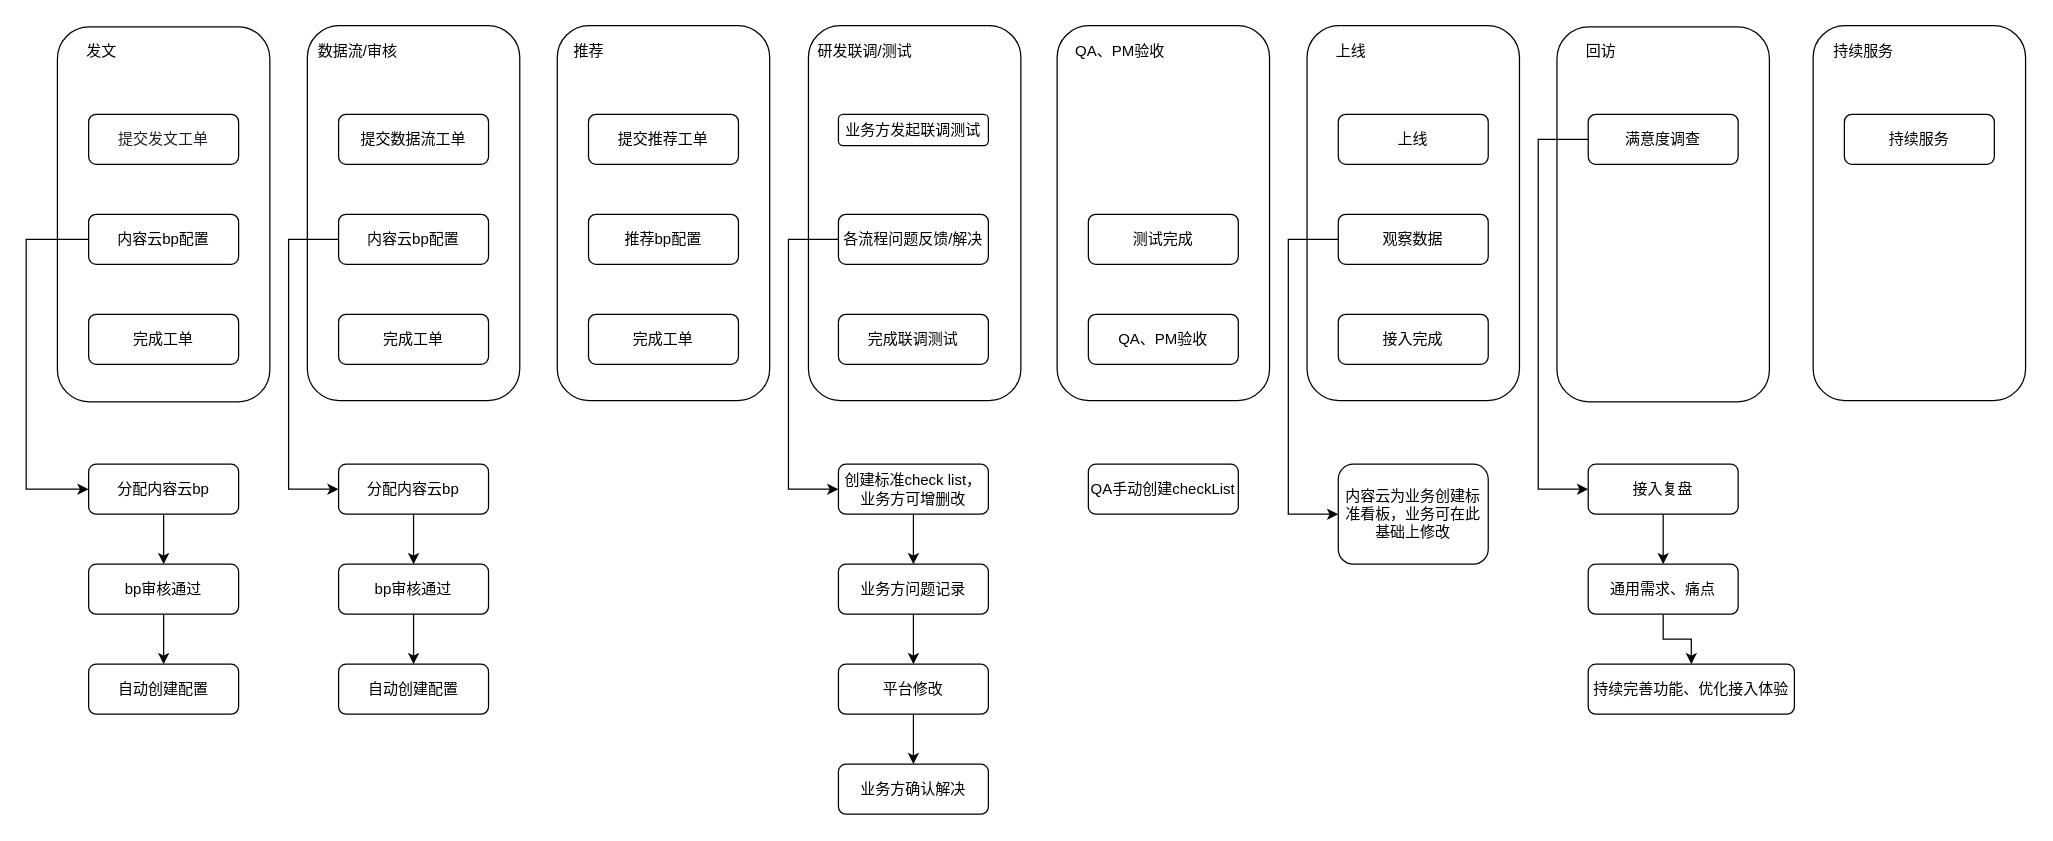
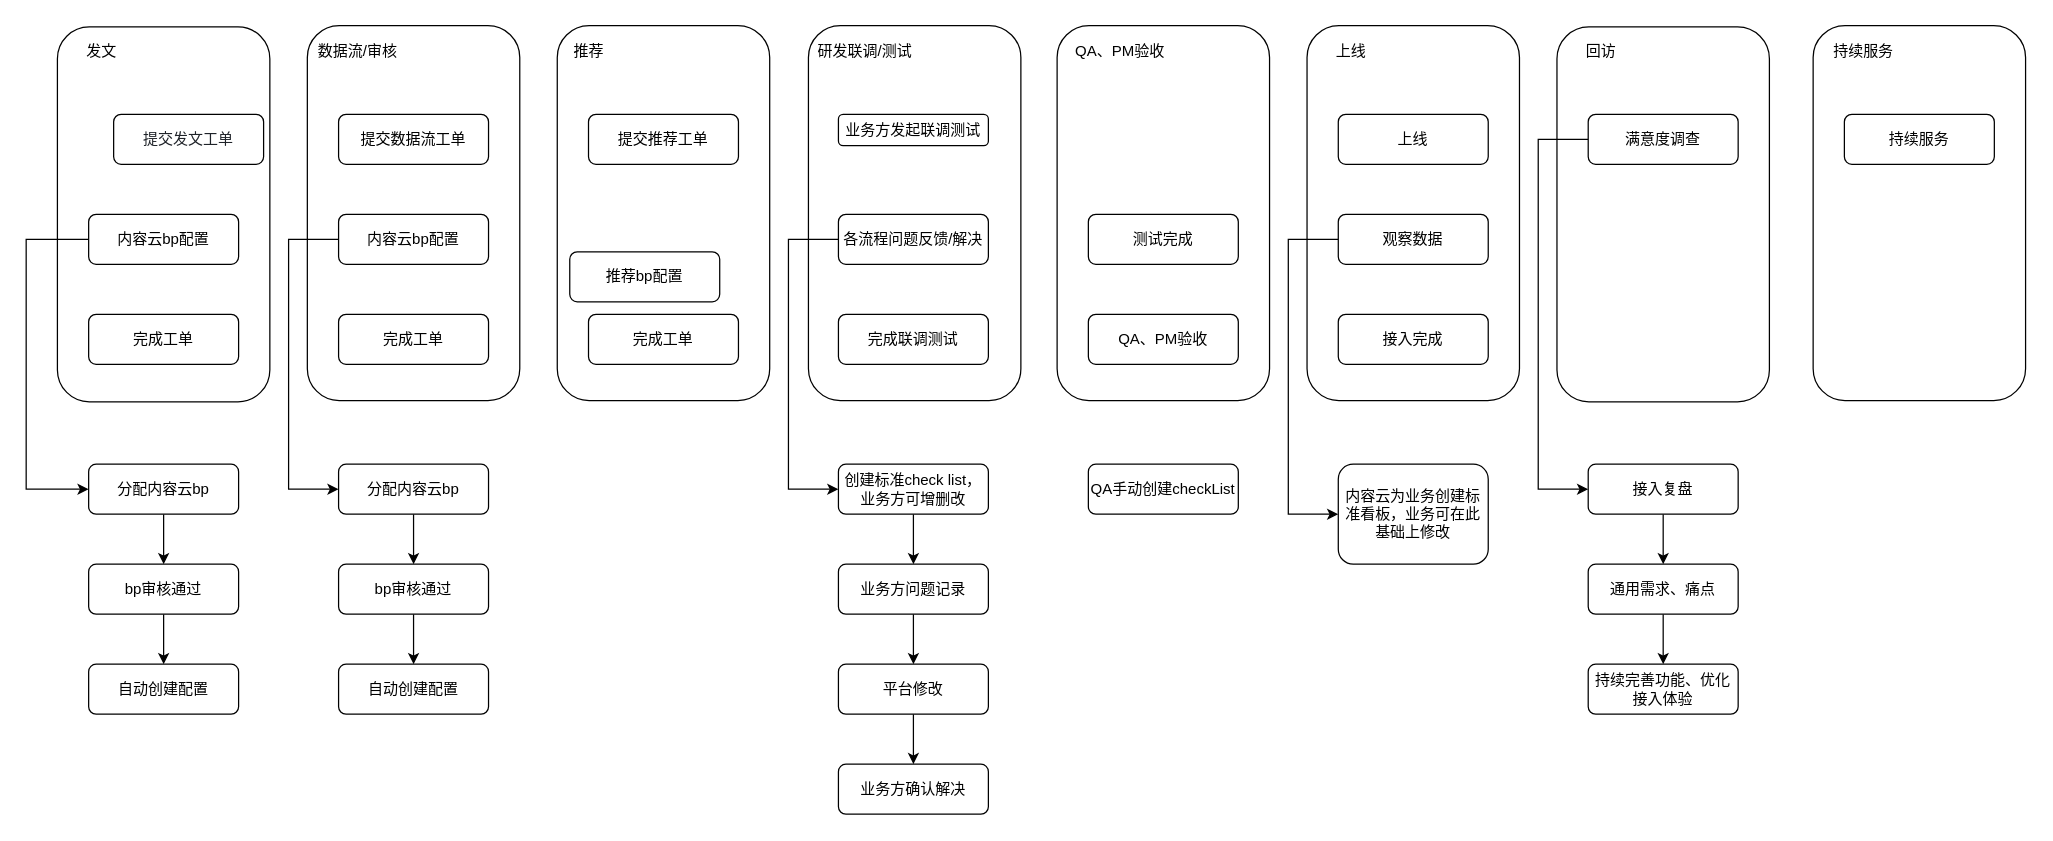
  <mxCell id="0" />
  <mxCell id="1" parent="0" />
  <mxCell id="2" value="" style="rounded=1;whiteSpace=wrap;html=1;" vertex="1" parent="1"><mxGeometry x="1245" y="21" width="170" height="300" as="geometry" /></mxCell>
  <mxCell id="3" value="" style="rounded=1;whiteSpace=wrap;html=1;" vertex="1" parent="1"><mxGeometry x="1045" y="20" width="170" height="300" as="geometry" /></mxCell>
  <mxCell id="4" value="" style="rounded=1;whiteSpace=wrap;html=1;" vertex="1" parent="1"><mxGeometry x="646" y="20" width="170" height="300" as="geometry" /></mxCell>
  <mxCell id="5" value="" style="rounded=1;whiteSpace=wrap;html=1;" vertex="1" parent="1"><mxGeometry x="845" y="20" width="170" height="300" as="geometry" /></mxCell>
  <mxCell id="6" value="" style="rounded=1;whiteSpace=wrap;html=1;" vertex="1" parent="1"><mxGeometry x="445" y="20" width="170" height="300" as="geometry" /></mxCell>
  <mxCell id="7" value="" style="rounded=1;whiteSpace=wrap;html=1;" vertex="1" parent="1"><mxGeometry x="245" y="20" width="170" height="300" as="geometry" /></mxCell>
  <mxCell id="8" value="" style="rounded=1;whiteSpace=wrap;html=1;" vertex="1" parent="1"><mxGeometry x="45" y="21" width="170" height="300" as="geometry" /></mxCell>
- <mxCell id="9" value="&lt;p style=&quot;background-color: rgba(0 , 0 , 0 , 0) ; line-height: 26.88px ; color: rgb(31 , 35 , 41)&quot;&gt;&lt;font style=&quot;font-size: 12px&quot;&gt;提交发文工单&lt;/font&gt;&lt;/p&gt;" style="rounded=1;whiteSpace=wrap;html=1;" vertex="1" parent="1"><mxGeometry x="70" y="91" width="120" height="40" as="geometry" /></mxCell>
+ <mxCell id="9" value="&lt;p style=&quot;background-color: rgba(0 , 0 , 0 , 0) ; line-height: 26.88px ; color: rgb(31 , 35 , 41)&quot;&gt;&lt;font style=&quot;font-size: 12px&quot;&gt;提交发文工单&lt;/font&gt;&lt;/p&gt;" style="rounded=1;whiteSpace=wrap;html=1;" vertex="1" parent="1"><mxGeometry x="90" y="91" width="120" height="40" as="geometry" /></mxCell>
  <mxCell id="10" value="提交数据流工单" style="rounded=1;whiteSpace=wrap;html=1;" vertex="1" parent="1"><mxGeometry x="270" y="91" width="120" height="40" as="geometry" /></mxCell>
  <mxCell id="11" style="edgeStyle=orthogonalEdgeStyle;rounded=0;orthogonalLoop=1;jettySize=auto;html=1;entryX=0;entryY=0.5;entryDx=0;entryDy=0;exitX=0;exitY=0.5;exitDx=0;exitDy=0;" edge="1" parent="1" source="12" target="43"><mxGeometry relative="1" as="geometry"><mxPoint x="10" y="401" as="targetPoint" /><Array as="points"><mxPoint x="20" y="191" /><mxPoint x="20" y="391" /></Array></mxGeometry></mxCell>
  <mxCell id="12" value="内容云bp配置" style="rounded=1;whiteSpace=wrap;html=1;" vertex="1" parent="1"><mxGeometry x="70" y="171" width="120" height="40" as="geometry" /></mxCell>
  <mxCell id="13" style="edgeStyle=orthogonalEdgeStyle;rounded=0;orthogonalLoop=1;jettySize=auto;html=1;entryX=0;entryY=0.5;entryDx=0;entryDy=0;exitX=0;exitY=0.5;exitDx=0;exitDy=0;" edge="1" parent="1" source="14" target="48"><mxGeometry relative="1" as="geometry"><Array as="points"><mxPoint x="230" y="191" /><mxPoint x="230" y="391" /></Array></mxGeometry></mxCell>
  <mxCell id="14" value="内容云bp配置" style="rounded=1;whiteSpace=wrap;html=1;" vertex="1" parent="1"><mxGeometry x="270" y="171" width="120" height="40" as="geometry" /></mxCell>
  <mxCell id="15" value="完成工单" style="rounded=1;whiteSpace=wrap;html=1;" vertex="1" parent="1"><mxGeometry x="70" y="251" width="120" height="40" as="geometry" /></mxCell>
  <mxCell id="16" value="完成工单" style="rounded=1;whiteSpace=wrap;html=1;" vertex="1" parent="1"><mxGeometry x="270" y="251" width="120" height="40" as="geometry" /></mxCell>
  <mxCell id="17" value="提交推荐工单" style="rounded=1;whiteSpace=wrap;html=1;" vertex="1" parent="1"><mxGeometry x="470" y="91" width="120" height="40" as="geometry" /></mxCell>
- <mxCell id="18" value="推荐bp配置" style="rounded=1;whiteSpace=wrap;html=1;" vertex="1" parent="1"><mxGeometry x="470" y="171" width="120" height="40" as="geometry" /></mxCell>
+ <mxCell id="18" value="推荐bp配置" style="rounded=1;whiteSpace=wrap;html=1;" vertex="1" parent="1"><mxGeometry x="455" y="201" width="120" height="40" as="geometry" /></mxCell>
  <mxCell id="19" value="完成工单" style="rounded=1;whiteSpace=wrap;html=1;" vertex="1" parent="1"><mxGeometry x="470" y="251" width="120" height="40" as="geometry" /></mxCell>
  <mxCell id="20" style="edgeStyle=orthogonalEdgeStyle;rounded=0;orthogonalLoop=1;jettySize=auto;html=1;entryX=0;entryY=0.5;entryDx=0;entryDy=0;exitX=0;exitY=0.5;exitDx=0;exitDy=0;" edge="1" parent="1" source="22" target="53"><mxGeometry relative="1" as="geometry"><Array as="points"><mxPoint x="630" y="191" /><mxPoint x="630" y="391" /></Array></mxGeometry></mxCell>
  <mxCell id="21" value="业务方发起联调测试" style="rounded=1;whiteSpace=wrap;html=1;" vertex="1" parent="1"><mxGeometry x="670" y="91" width="120" height="25" as="geometry" /></mxCell>
  <mxCell id="22" value="各流程问题反馈/解决" style="rounded=1;whiteSpace=wrap;html=1;" vertex="1" parent="1"><mxGeometry x="670" y="171" width="120" height="40" as="geometry" /></mxCell>
  <mxCell id="23" value="完成联调测试" style="rounded=1;whiteSpace=wrap;html=1;" vertex="1" parent="1"><mxGeometry x="670" y="251" width="120" height="40" as="geometry" /></mxCell>
  <mxCell id="24" value="测试完成" style="rounded=1;whiteSpace=wrap;html=1;" vertex="1" parent="1"><mxGeometry x="870" y="171" width="120" height="40" as="geometry" /></mxCell>
  <mxCell id="25" value="QA、PM验收" style="rounded=1;whiteSpace=wrap;html=1;" vertex="1" parent="1"><mxGeometry x="870" y="251" width="120" height="40" as="geometry" /></mxCell>
  <mxCell id="26" value="上线" style="rounded=1;whiteSpace=wrap;html=1;" vertex="1" parent="1"><mxGeometry x="1070" y="91" width="120" height="40" as="geometry" /></mxCell>
  <mxCell id="27" style="edgeStyle=orthogonalEdgeStyle;rounded=0;orthogonalLoop=1;jettySize=auto;html=1;exitX=0;exitY=0.5;exitDx=0;exitDy=0;entryX=0;entryY=0.5;entryDx=0;entryDy=0;" edge="1" parent="1" source="28" target="60"><mxGeometry relative="1" as="geometry"><Array as="points"><mxPoint x="1030" y="191" /><mxPoint x="1030" y="411" /></Array></mxGeometry></mxCell>
  <mxCell id="28" value="观察数据" style="rounded=1;whiteSpace=wrap;html=1;" vertex="1" parent="1"><mxGeometry x="1070" y="171" width="120" height="40" as="geometry" /></mxCell>
  <mxCell id="29" value="接入完成" style="rounded=1;whiteSpace=wrap;html=1;" vertex="1" parent="1"><mxGeometry x="1070" y="251" width="120" height="40" as="geometry" /></mxCell>
  <mxCell id="30" style="edgeStyle=orthogonalEdgeStyle;rounded=0;orthogonalLoop=1;jettySize=auto;html=1;entryX=0;entryY=0.5;entryDx=0;entryDy=0;exitX=0;exitY=0.5;exitDx=0;exitDy=0;" edge="1" parent="1" source="31" target="62"><mxGeometry relative="1" as="geometry"><Array as="points"><mxPoint x="1230" y="111" /><mxPoint x="1230" y="391" /></Array></mxGeometry></mxCell>
  <mxCell id="31" value="满意度调查" style="rounded=1;whiteSpace=wrap;html=1;" vertex="1" parent="1"><mxGeometry x="1270" y="91" width="120" height="40" as="geometry" /></mxCell>
  <mxCell id="32" value="发文" style="text;html=1;align=center;verticalAlign=middle;resizable=0;points=[];autosize=1;" vertex="1" parent="1"><mxGeometry x="60" y="31" width="40" height="20" as="geometry" /></mxCell>
  <mxCell id="33" value="" style="rounded=1;whiteSpace=wrap;html=1;" vertex="1" parent="1"><mxGeometry x="1450" y="20" width="170" height="300" as="geometry" /></mxCell>
  <mxCell id="34" value="持续服务" style="rounded=1;whiteSpace=wrap;html=1;" vertex="1" parent="1"><mxGeometry x="1475" y="91" width="120" height="40" as="geometry" /></mxCell>
  <mxCell id="35" value="数据流/审核" style="text;html=1;align=center;verticalAlign=middle;resizable=0;points=[];autosize=1;" vertex="1" parent="1"><mxGeometry x="245" y="31" width="80" height="20" as="geometry" /></mxCell>
  <mxCell id="36" value="推荐" style="text;html=1;align=center;verticalAlign=middle;resizable=0;points=[];autosize=1;" vertex="1" parent="1"><mxGeometry x="450" y="31" width="40" height="20" as="geometry" /></mxCell>
  <mxCell id="37" value="研发联调/测试" style="text;html=1;align=center;verticalAlign=middle;resizable=0;points=[];autosize=1;" vertex="1" parent="1"><mxGeometry x="646" y="31" width="90" height="20" as="geometry" /></mxCell>
  <mxCell id="38" value="QA、PM验收" style="text;html=1;align=center;verticalAlign=middle;resizable=0;points=[];autosize=1;" vertex="1" parent="1"><mxGeometry x="850" y="31" width="90" height="20" as="geometry" /></mxCell>
  <mxCell id="39" value="上线" style="text;html=1;align=center;verticalAlign=middle;resizable=0;points=[];autosize=1;" vertex="1" parent="1"><mxGeometry x="1060" y="31" width="40" height="20" as="geometry" /></mxCell>
  <mxCell id="40" value="回访" style="text;html=1;align=center;verticalAlign=middle;resizable=0;points=[];autosize=1;" vertex="1" parent="1"><mxGeometry x="1260" y="31" width="40" height="20" as="geometry" /></mxCell>
  <mxCell id="41" value="持续服务" style="text;html=1;align=center;verticalAlign=middle;resizable=0;points=[];autosize=1;" vertex="1" parent="1"><mxGeometry x="1460" y="31" width="60" height="20" as="geometry" /></mxCell>
  <mxCell id="42" style="edgeStyle=orthogonalEdgeStyle;rounded=0;orthogonalLoop=1;jettySize=auto;html=1;entryX=0.5;entryY=0;entryDx=0;entryDy=0;" edge="1" parent="1" source="43" target="45"><mxGeometry relative="1" as="geometry" /></mxCell>
  <mxCell id="43" value="分配内容云bp" style="rounded=1;whiteSpace=wrap;html=1;" vertex="1" parent="1"><mxGeometry x="70" y="371" width="120" height="40" as="geometry" /></mxCell>
  <mxCell id="44" style="edgeStyle=orthogonalEdgeStyle;rounded=0;orthogonalLoop=1;jettySize=auto;html=1;entryX=0.5;entryY=0;entryDx=0;entryDy=0;" edge="1" parent="1" source="45" target="46"><mxGeometry relative="1" as="geometry" /></mxCell>
  <mxCell id="45" value="bp审核通过" style="rounded=1;whiteSpace=wrap;html=1;" vertex="1" parent="1"><mxGeometry x="70" y="451" width="120" height="40" as="geometry" /></mxCell>
  <mxCell id="46" value="自动创建配置" style="rounded=1;whiteSpace=wrap;html=1;" vertex="1" parent="1"><mxGeometry x="70" y="531" width="120" height="40" as="geometry" /></mxCell>
  <mxCell id="47" style="edgeStyle=orthogonalEdgeStyle;rounded=0;orthogonalLoop=1;jettySize=auto;html=1;entryX=0.5;entryY=0;entryDx=0;entryDy=0;" edge="1" parent="1" source="48" target="50"><mxGeometry relative="1" as="geometry" /></mxCell>
  <mxCell id="48" value="分配内容云bp" style="rounded=1;whiteSpace=wrap;html=1;" vertex="1" parent="1"><mxGeometry x="270" y="371" width="120" height="40" as="geometry" /></mxCell>
  <mxCell id="49" style="edgeStyle=orthogonalEdgeStyle;rounded=0;orthogonalLoop=1;jettySize=auto;html=1;entryX=0.5;entryY=0;entryDx=0;entryDy=0;" edge="1" parent="1" source="50" target="51"><mxGeometry relative="1" as="geometry" /></mxCell>
  <mxCell id="50" value="bp审核通过" style="rounded=1;whiteSpace=wrap;html=1;" vertex="1" parent="1"><mxGeometry x="270" y="451" width="120" height="40" as="geometry" /></mxCell>
  <mxCell id="51" value="自动创建配置" style="rounded=1;whiteSpace=wrap;html=1;" vertex="1" parent="1"><mxGeometry x="270" y="531" width="120" height="40" as="geometry" /></mxCell>
  <mxCell id="52" style="edgeStyle=orthogonalEdgeStyle;rounded=0;orthogonalLoop=1;jettySize=auto;html=1;entryX=0.5;entryY=0;entryDx=0;entryDy=0;" edge="1" parent="1" source="53" target="55"><mxGeometry relative="1" as="geometry" /></mxCell>
  <mxCell id="53" value="创建标准check list，业务方可增删改" style="rounded=1;whiteSpace=wrap;html=1;" vertex="1" parent="1"><mxGeometry x="670" y="371" width="120" height="40" as="geometry" /></mxCell>
  <mxCell id="54" style="edgeStyle=orthogonalEdgeStyle;rounded=0;orthogonalLoop=1;jettySize=auto;html=1;entryX=0.5;entryY=0;entryDx=0;entryDy=0;" edge="1" parent="1" source="55" target="57"><mxGeometry relative="1" as="geometry" /></mxCell>
  <mxCell id="55" value="业务方问题记录" style="rounded=1;whiteSpace=wrap;html=1;" vertex="1" parent="1"><mxGeometry x="670" y="451" width="120" height="40" as="geometry" /></mxCell>
  <mxCell id="56" style="edgeStyle=orthogonalEdgeStyle;rounded=0;orthogonalLoop=1;jettySize=auto;html=1;entryX=0.5;entryY=0;entryDx=0;entryDy=0;" edge="1" parent="1" source="57" target="58"><mxGeometry relative="1" as="geometry" /></mxCell>
  <mxCell id="57" value="平台修改" style="rounded=1;whiteSpace=wrap;html=1;" vertex="1" parent="1"><mxGeometry x="670" y="531" width="120" height="40" as="geometry" /></mxCell>
  <mxCell id="58" value="业务方确认解决" style="rounded=1;whiteSpace=wrap;html=1;" vertex="1" parent="1"><mxGeometry x="670" y="611" width="120" height="40" as="geometry" /></mxCell>
  <mxCell id="59" value="QA手动创建checkList" style="rounded=1;whiteSpace=wrap;html=1;" vertex="1" parent="1"><mxGeometry x="870" y="371" width="120" height="40" as="geometry" /></mxCell>
  <mxCell id="60" value="内容云为业务创建标准看板，业务可在此基础上修改" style="rounded=1;whiteSpace=wrap;html=1;" vertex="1" parent="1"><mxGeometry x="1070" y="371" width="120" height="80" as="geometry" /></mxCell>
  <mxCell id="61" style="edgeStyle=orthogonalEdgeStyle;rounded=0;orthogonalLoop=1;jettySize=auto;html=1;entryX=0.5;entryY=0;entryDx=0;entryDy=0;" edge="1" parent="1" source="62" target="64"><mxGeometry relative="1" as="geometry" /></mxCell>
  <mxCell id="62" value="接入复盘" style="rounded=1;whiteSpace=wrap;html=1;" vertex="1" parent="1"><mxGeometry x="1270" y="371" width="120" height="40" as="geometry" /></mxCell>
  <mxCell id="63" style="edgeStyle=orthogonalEdgeStyle;rounded=0;orthogonalLoop=1;jettySize=auto;html=1;entryX=0.5;entryY=0;entryDx=0;entryDy=0;" edge="1" parent="1" source="64" target="65"><mxGeometry relative="1" as="geometry" /></mxCell>
  <mxCell id="64" value="通用需求、痛点" style="rounded=1;whiteSpace=wrap;html=1;" vertex="1" parent="1"><mxGeometry x="1270" y="451" width="120" height="40" as="geometry" /></mxCell>
- <mxCell id="65" value="持续完善功能、优化接入体验" style="rounded=1;whiteSpace=wrap;html=1;" vertex="1" parent="1"><mxGeometry x="1270" y="531" width="165" height="40" as="geometry" /></mxCell>
+ <mxCell id="65" value="持续完善功能、优化接入体验" style="rounded=1;whiteSpace=wrap;html=1;" vertex="1" parent="1"><mxGeometry x="1270" y="531" width="120" height="40" as="geometry" /></mxCell>
